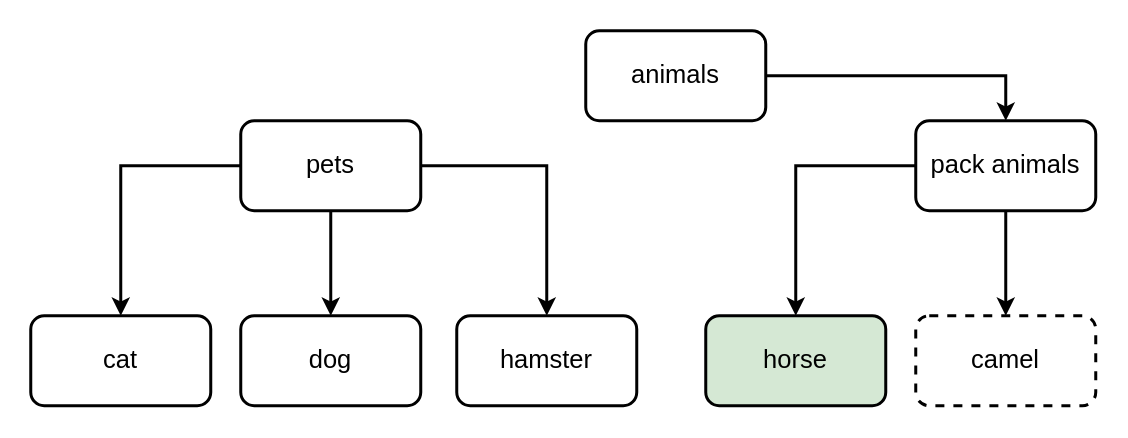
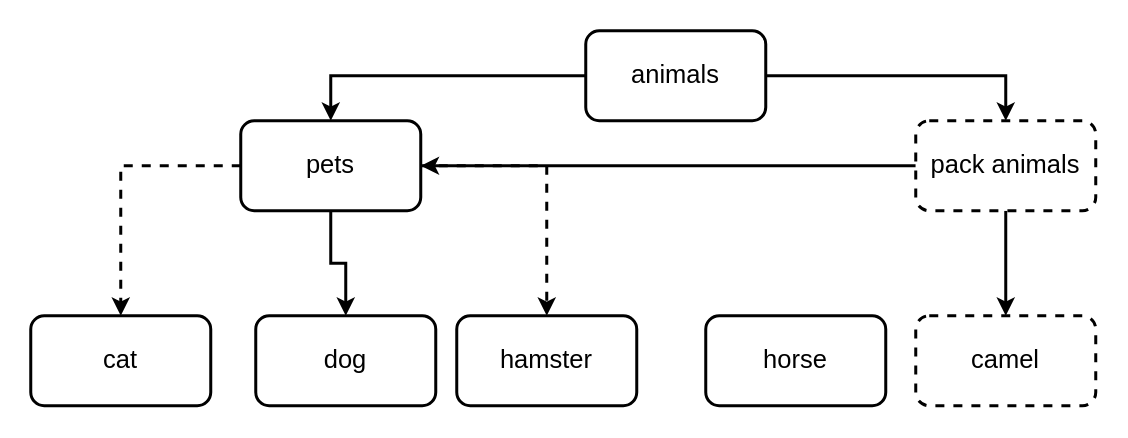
  <mxCell id="0" />
  <mxCell id="1" parent="0" />
+ <mxCell id="2" style="edgeStyle=orthogonalEdgeStyle;rounded=0;orthogonalLoop=1;jettySize=auto;html=1;entryX=0.5;entryY=0;entryDx=0;entryDy=0;strokeWidth=2;fontSize=17;" edge="1" parent="1" source="4" target="8"><mxGeometry relative="1" as="geometry" /></mxCell>
  <mxCell id="3" style="edgeStyle=orthogonalEdgeStyle;rounded=0;orthogonalLoop=1;jettySize=auto;html=1;entryX=0.5;entryY=0;entryDx=0;entryDy=0;strokeWidth=2;fontSize=17;" edge="1" parent="1" source="4" target="11"><mxGeometry relative="1" as="geometry" /></mxCell>
  <mxCell id="4" value="animals" style="rounded=1;whiteSpace=wrap;html=1;strokeWidth=2;fontSize=17;" vertex="1" parent="1"><mxGeometry x="390" y="20" width="120" height="60" as="geometry" /></mxCell>
  <mxCell id="5" style="edgeStyle=orthogonalEdgeStyle;rounded=0;orthogonalLoop=1;jettySize=auto;html=1;entryX=0.5;entryY=0;entryDx=0;entryDy=0;strokeWidth=2;fontSize=17;" edge="1" parent="1" source="8" target="13"><mxGeometry relative="1" as="geometry" /></mxCell>
- <mxCell id="6" style="edgeStyle=orthogonalEdgeStyle;rounded=0;orthogonalLoop=1;jettySize=auto;html=1;entryX=0.5;entryY=0;entryDx=0;entryDy=0;strokeWidth=2;fontSize=17;" edge="1" parent="1" source="8" target="12"><mxGeometry relative="1" as="geometry" /></mxCell>
- <mxCell id="7" style="edgeStyle=orthogonalEdgeStyle;rounded=0;orthogonalLoop=1;jettySize=auto;html=1;entryX=0.5;entryY=0;entryDx=0;entryDy=0;strokeWidth=2;fontSize=17;" edge="1" parent="1" source="8" target="14"><mxGeometry relative="1" as="geometry" /></mxCell>
+ <mxCell id="6" style="edgeStyle=orthogonalEdgeStyle;rounded=0;orthogonalLoop=1;jettySize=auto;html=1;entryX=0.5;entryY=0;entryDx=0;entryDy=0;strokeWidth=2;fontSize=17;dashed=1;" edge="1" parent="1" source="8" target="12"><mxGeometry relative="1" as="geometry" /></mxCell>
+ <mxCell id="7" style="edgeStyle=orthogonalEdgeStyle;rounded=0;orthogonalLoop=1;jettySize=auto;html=1;entryX=0.5;entryY=0;entryDx=0;entryDy=0;strokeWidth=2;fontSize=17;dashed=1;" edge="1" parent="1" source="8" target="14"><mxGeometry relative="1" as="geometry" /></mxCell>
  <mxCell id="8" value="pets" style="rounded=1;whiteSpace=wrap;html=1;strokeWidth=2;fontSize=17;" vertex="1" parent="1"><mxGeometry x="160" y="80" width="120" height="60" as="geometry" /></mxCell>
  <mxCell id="9" style="edgeStyle=orthogonalEdgeStyle;rounded=0;orthogonalLoop=1;jettySize=auto;html=1;entryX=0.5;entryY=0;entryDx=0;entryDy=0;strokeWidth=2;fontSize=17;" edge="1" parent="1" source="11" target="16"><mxGeometry relative="1" as="geometry" /></mxCell>
- <mxCell id="10" style="edgeStyle=orthogonalEdgeStyle;rounded=0;orthogonalLoop=1;jettySize=auto;html=1;entryX=0.5;entryY=0;entryDx=0;entryDy=0;strokeWidth=2;fontSize=17;" edge="1" parent="1" source="11" target="15"><mxGeometry relative="1" as="geometry" /></mxCell>
- <mxCell id="11" value="pack animals" style="rounded=1;whiteSpace=wrap;html=1;strokeWidth=2;fontSize=17;" vertex="1" parent="1"><mxGeometry x="610" y="80" width="120" height="60" as="geometry" /></mxCell>
+ <mxCell id="10" style="edgeStyle=orthogonalEdgeStyle;rounded=0;orthogonalLoop=1;jettySize=auto;html=1;strokeWidth=2;fontSize=17;" edge="1" parent="1" source="11" target="8"><mxGeometry relative="1" as="geometry" /></mxCell>
+ <mxCell id="11" value="pack animals" style="rounded=1;whiteSpace=wrap;html=1;strokeWidth=2;fontSize=17;dashed=1;" vertex="1" parent="1"><mxGeometry x="610" y="80" width="120" height="60" as="geometry" /></mxCell>
  <mxCell id="12" value="cat" style="rounded=1;whiteSpace=wrap;html=1;strokeWidth=2;fontSize=17;" vertex="1" parent="1"><mxGeometry x="20" y="210" width="120" height="60" as="geometry" /></mxCell>
- <mxCell id="13" value="dog" style="rounded=1;whiteSpace=wrap;html=1;strokeWidth=2;fontSize=17;" vertex="1" parent="1"><mxGeometry x="160" y="210" width="120" height="60" as="geometry" /></mxCell>
+ <mxCell id="13" value="dog" style="rounded=1;whiteSpace=wrap;html=1;strokeWidth=2;fontSize=17;" vertex="1" parent="1"><mxGeometry x="170" y="210" width="120" height="60" as="geometry" /></mxCell>
  <mxCell id="14" value="hamster" style="rounded=1;whiteSpace=wrap;html=1;strokeWidth=2;fontSize=17;" vertex="1" parent="1"><mxGeometry x="304" y="210" width="120" height="60" as="geometry" /></mxCell>
- <mxCell id="15" value="horse" style="rounded=1;whiteSpace=wrap;html=1;strokeWidth=2;fontSize=17;fillColor=#d5e8d4;" vertex="1" parent="1"><mxGeometry x="470" y="210" width="120" height="60" as="geometry" /></mxCell>
+ <mxCell id="15" value="horse" style="rounded=1;whiteSpace=wrap;html=1;strokeWidth=2;fontSize=17;" vertex="1" parent="1"><mxGeometry x="470" y="210" width="120" height="60" as="geometry" /></mxCell>
  <mxCell id="16" value="camel" style="rounded=1;whiteSpace=wrap;html=1;strokeWidth=2;fontSize=17;dashed=1;" vertex="1" parent="1"><mxGeometry x="610" y="210" width="120" height="60" as="geometry" /></mxCell>
